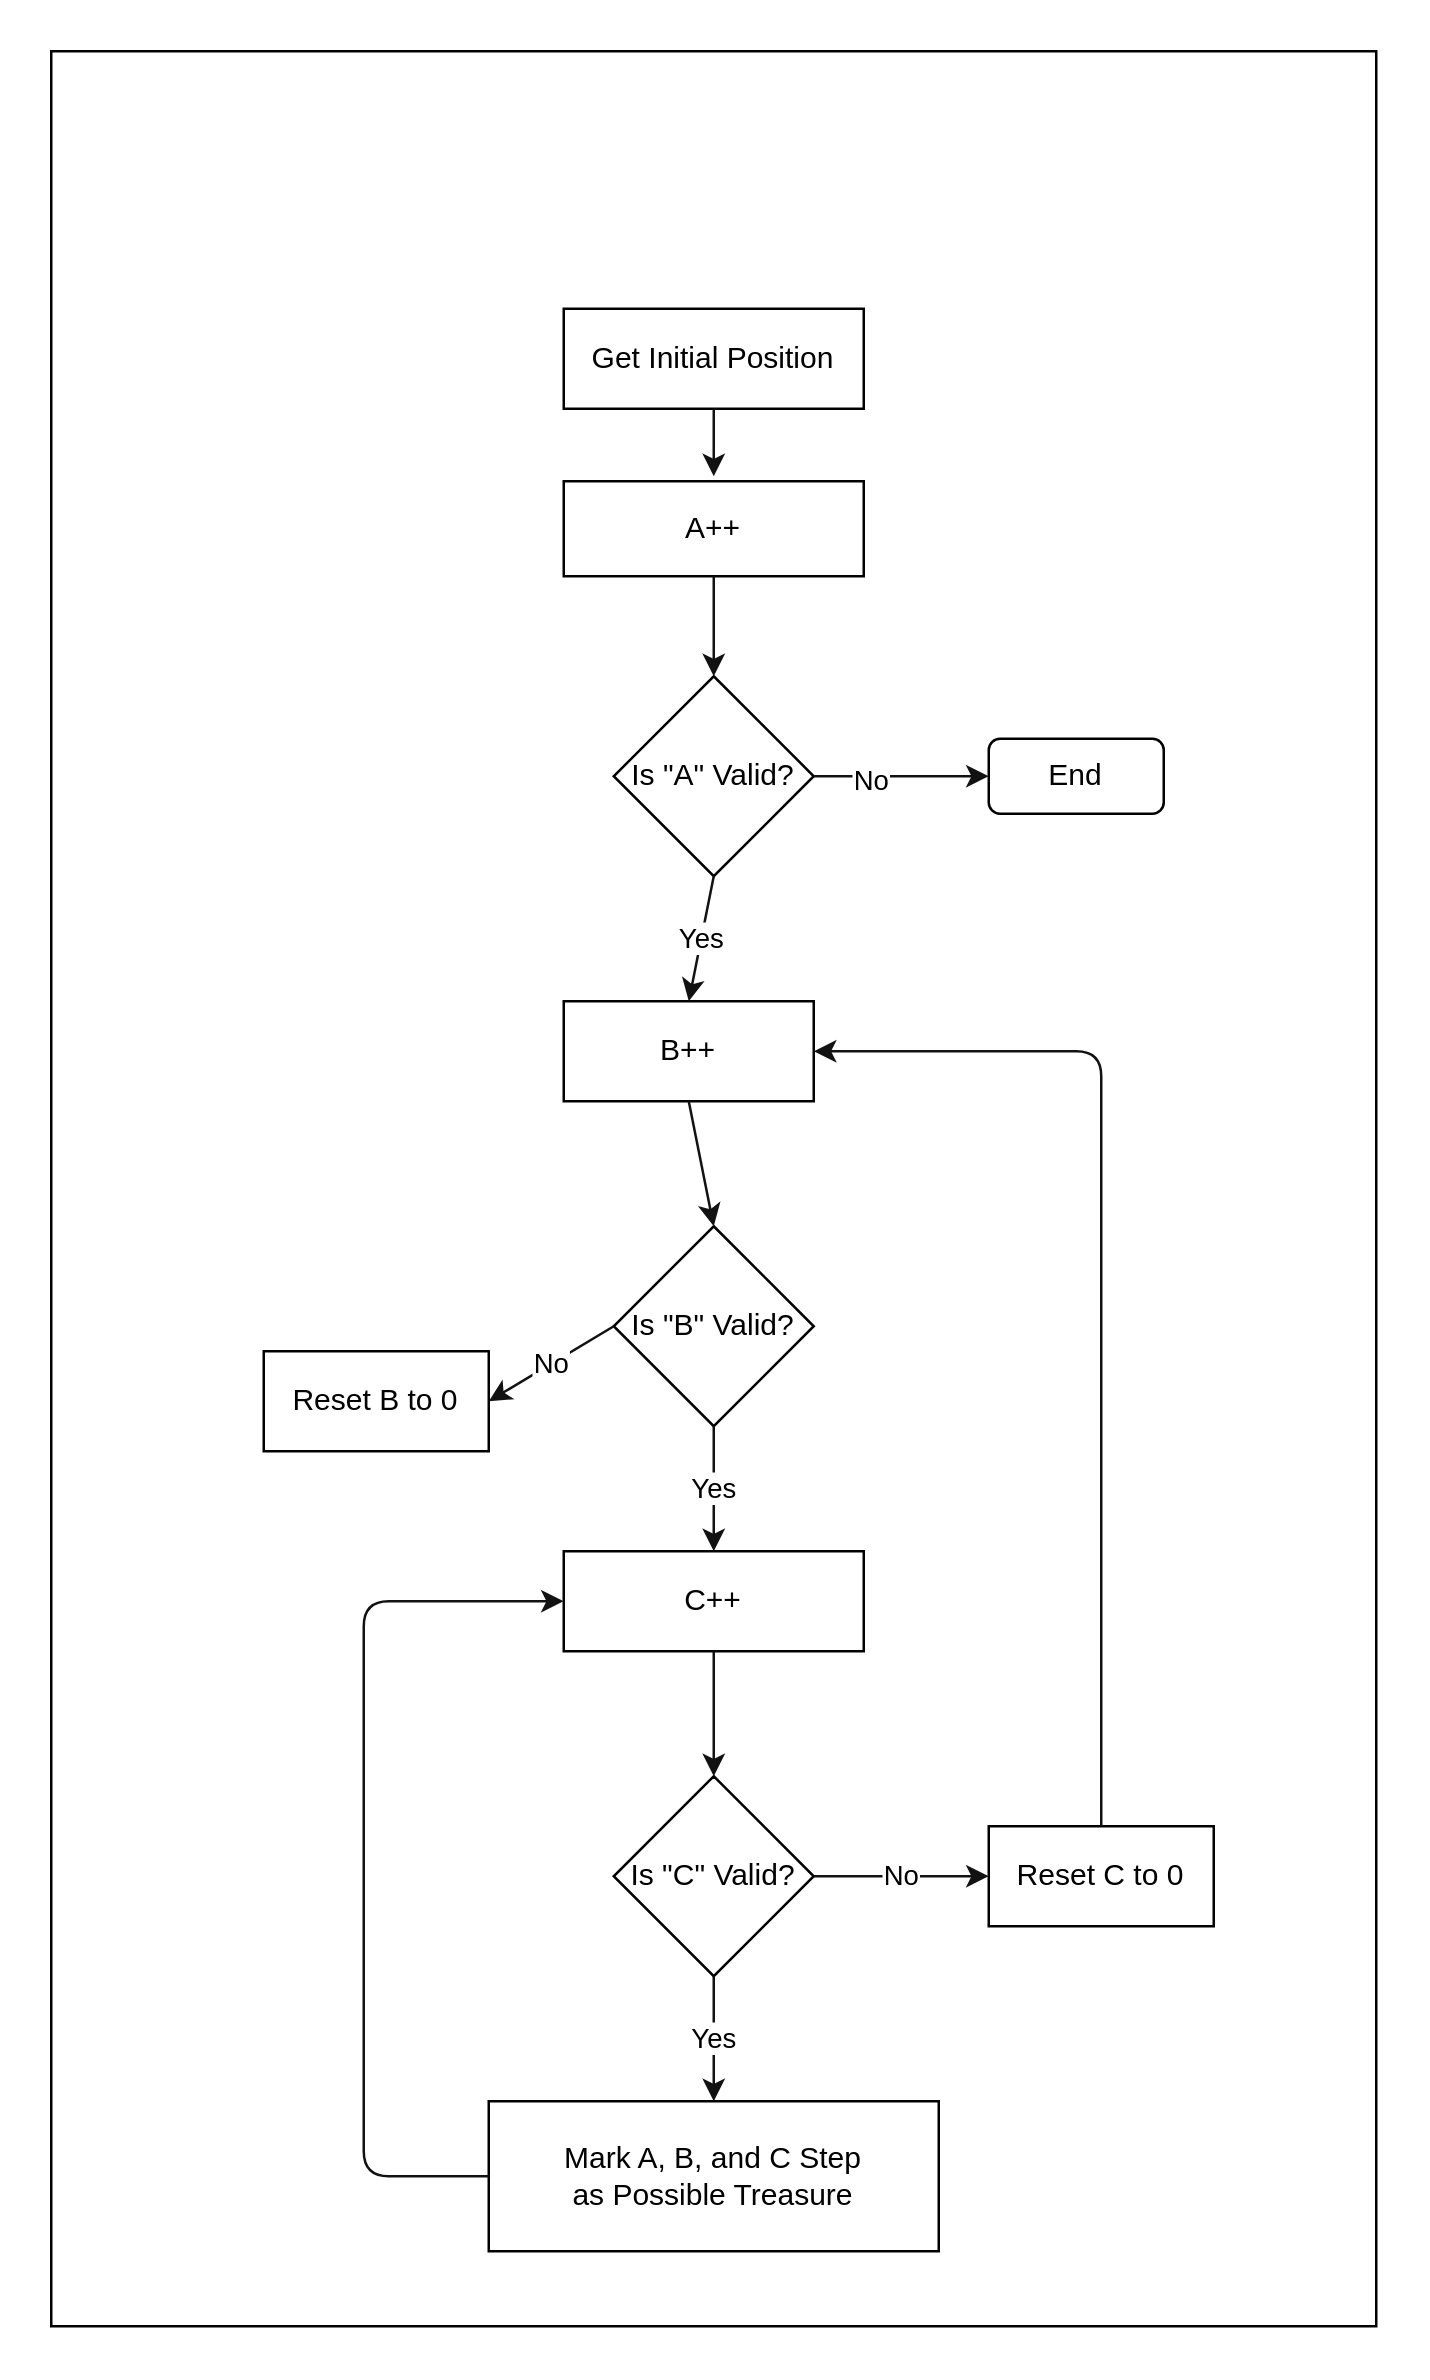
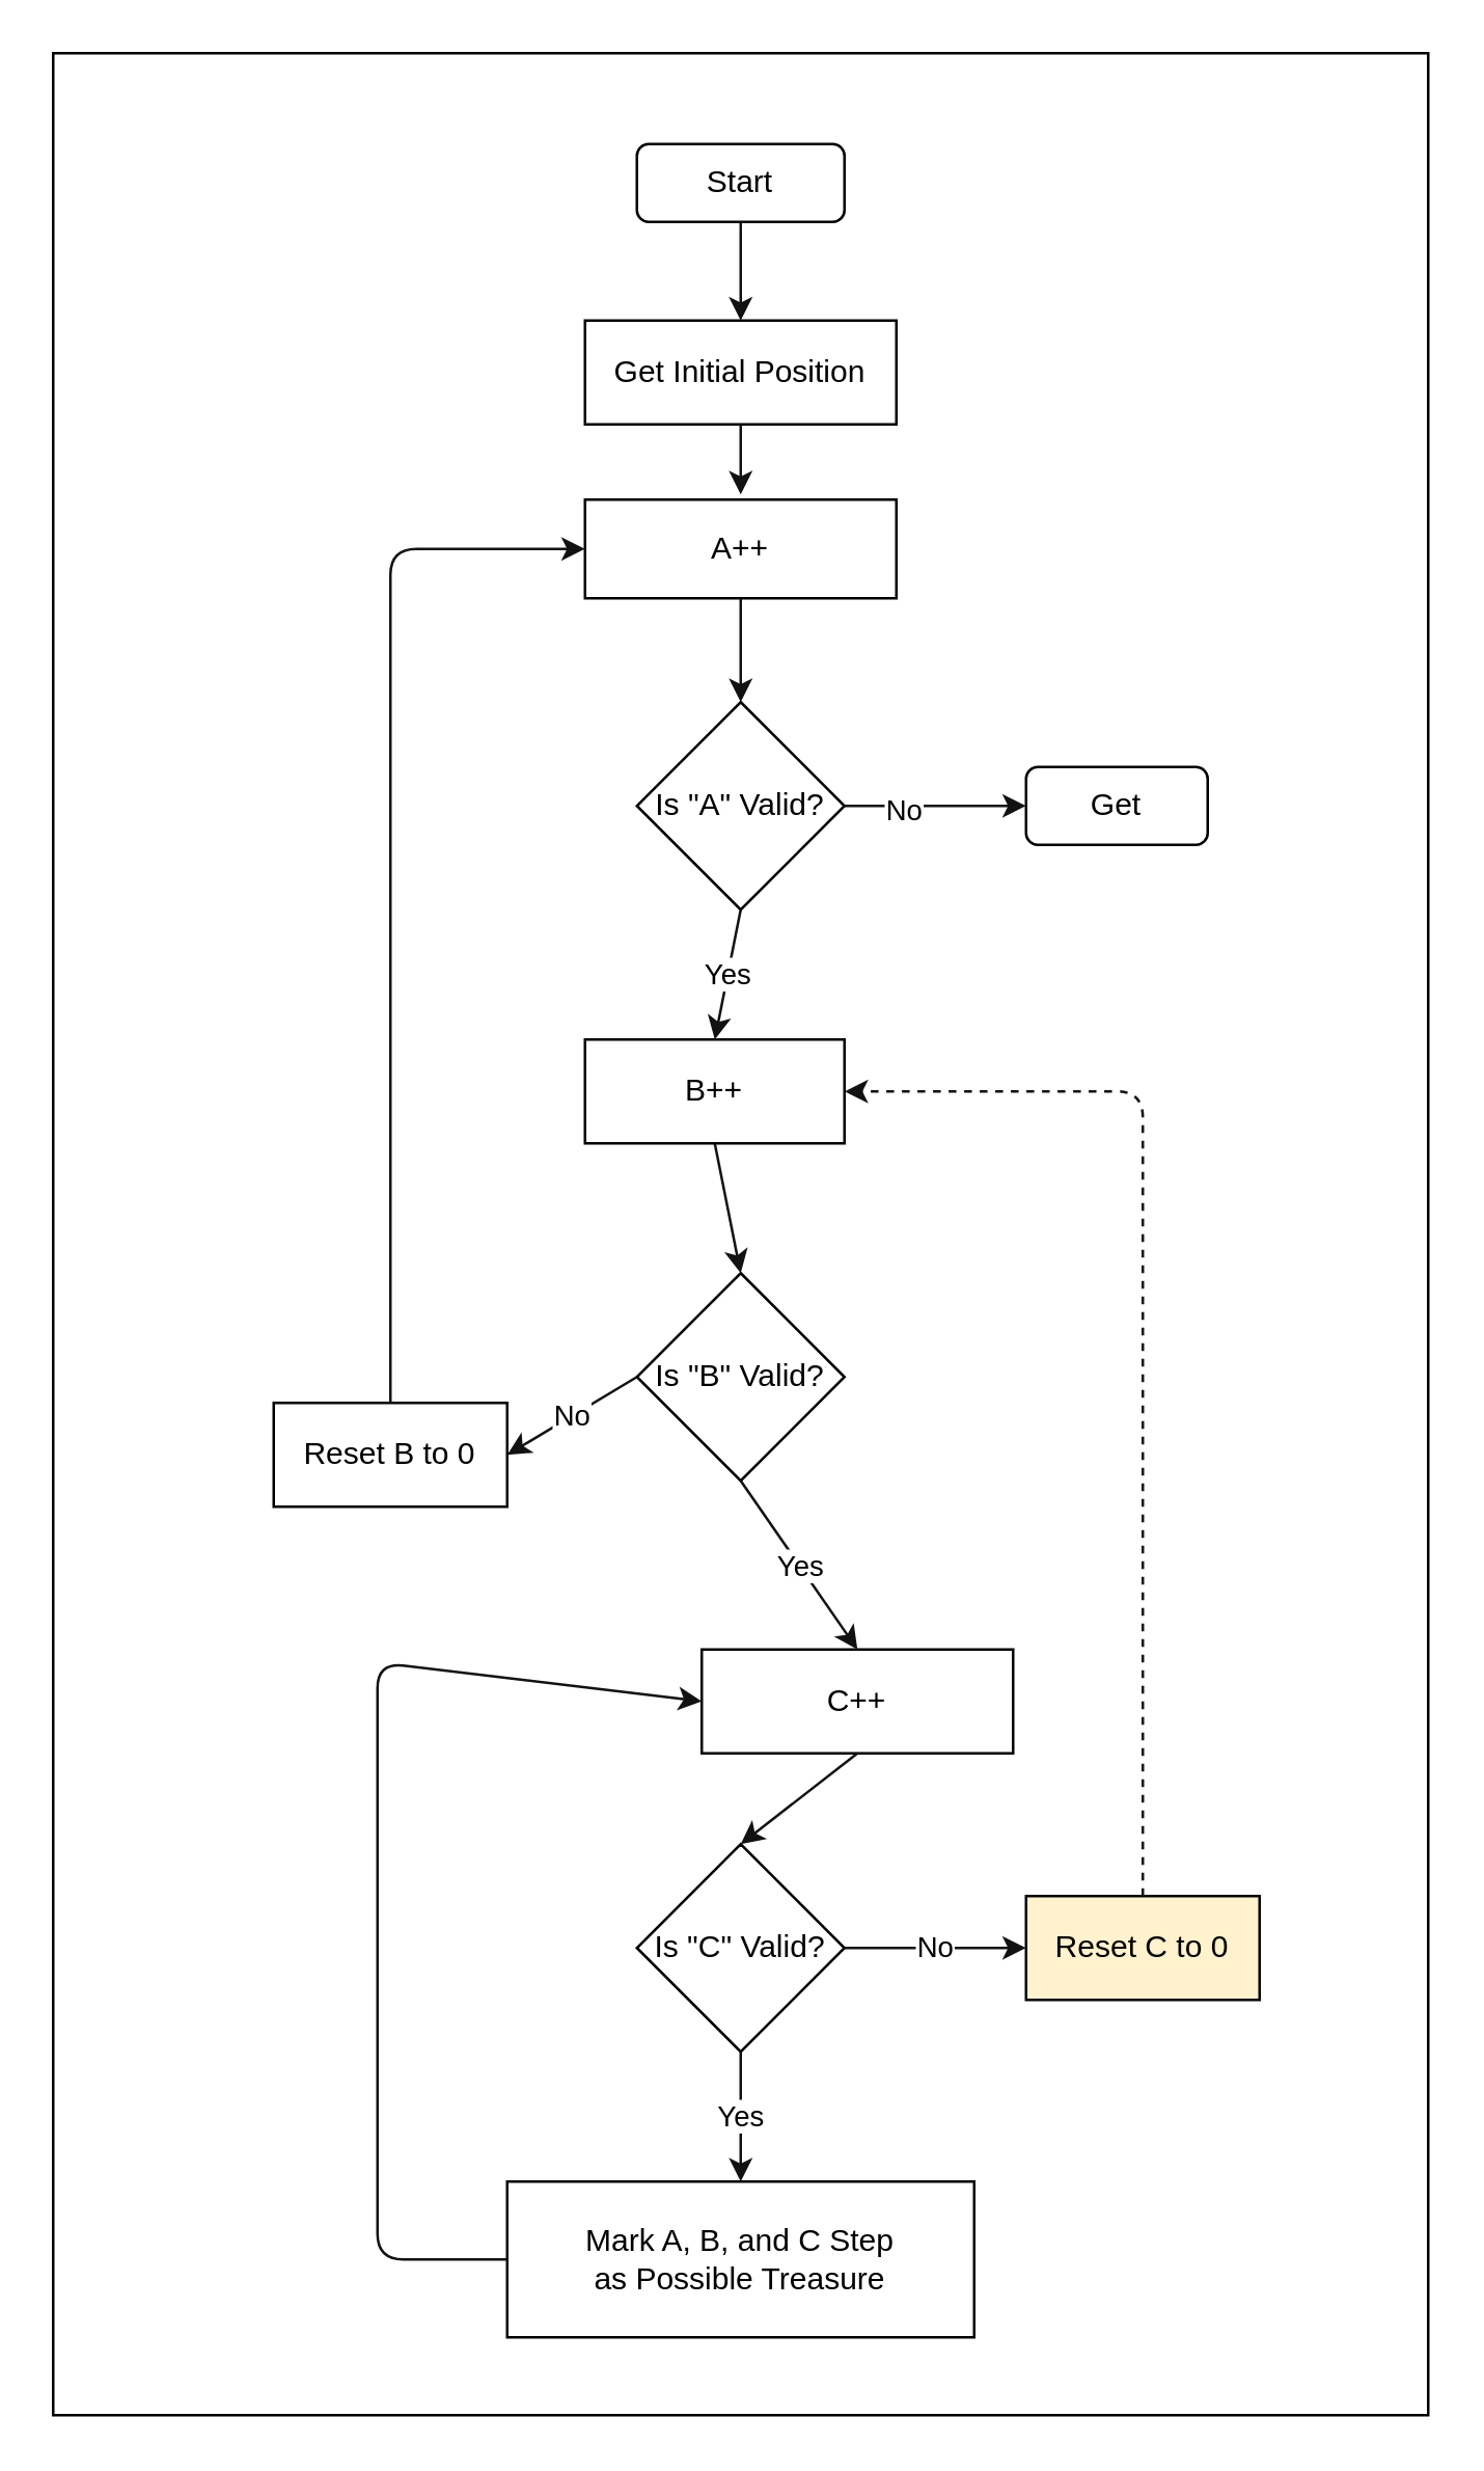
  <mxCell id="0" />
  <mxCell id="1" parent="0" />
  <mxCell id="2" value="" style="rounded=0;whiteSpace=wrap;html=1;fillColor=#FFFFFF;" parent="1" vertex="1"><mxGeometry x="20" y="20" width="530" height="910" as="geometry" /></mxCell>
- <mxCell id="3" value="End" style="rounded=1;whiteSpace=wrap;html=1;" parent="1" vertex="1"><mxGeometry x="395" y="295" width="70" height="30" as="geometry" /></mxCell>
+ <mxCell id="3" value="Get" style="rounded=1;whiteSpace=wrap;html=1;" parent="1" vertex="1"><mxGeometry x="395" y="295" width="70" height="30" as="geometry" /></mxCell>
+ <mxCell id="4" value="" style="endArrow=classic;html=1;entryX=0.5;entryY=0;entryDx=0;entryDy=0;strokeColor=#121212;" parent="1" source="29" target="5" edge="1"><mxGeometry width="50" height="50" relative="1" as="geometry"><mxPoint x="285" y="53" as="sourcePoint" /><mxPoint x="285" y="87" as="targetPoint" /></mxGeometry></mxCell>
  <mxCell id="5" value="Get Initial Position" style="rounded=0;whiteSpace=wrap;html=1;" parent="1" vertex="1"><mxGeometry x="225" y="123" width="120" height="40" as="geometry" /></mxCell>
  <mxCell id="6" value="A++" style="rounded=0;whiteSpace=wrap;html=1;" parent="1" vertex="1"><mxGeometry x="225" y="192" width="120" height="38" as="geometry" /></mxCell>
  <mxCell id="7" value="" style="endArrow=classic;html=1;strokeColor=#121212;exitX=0.5;exitY=1;exitDx=0;exitDy=0;" parent="1" source="5" edge="1"><mxGeometry width="50" height="50" relative="1" as="geometry"><mxPoint x="175" y="170" as="sourcePoint" /><mxPoint x="285" y="190" as="targetPoint" /></mxGeometry></mxCell>
  <mxCell id="8" value="" style="endArrow=classic;html=1;strokeColor=#121212;exitX=0.5;exitY=1;exitDx=0;exitDy=0;entryX=0.5;entryY=0;entryDx=0;entryDy=0;" parent="1" source="6" target="9" edge="1"><mxGeometry width="50" height="50" relative="1" as="geometry"><mxPoint x="305" y="73" as="sourcePoint" /><mxPoint x="395" y="290" as="targetPoint" /></mxGeometry></mxCell>
  <mxCell id="9" value="Is &quot;A&quot; Valid?" style="rhombus;whiteSpace=wrap;html=1;" parent="1" vertex="1"><mxGeometry x="245" y="270" width="80" height="80" as="geometry" /></mxCell>
  <mxCell id="10" value="B++" style="rounded=0;whiteSpace=wrap;html=1;" parent="1" vertex="1"><mxGeometry x="225" y="400" width="100" height="40" as="geometry" /></mxCell>
  <mxCell id="11" value="Yes" style="endArrow=classic;html=1;strokeColor=#121212;exitX=0.5;exitY=1;exitDx=0;exitDy=0;entryX=0.5;entryY=0;entryDx=0;entryDy=0;" parent="1" source="9" target="10" edge="1"><mxGeometry width="50" height="50" relative="1" as="geometry"><mxPoint x="295" y="262" as="sourcePoint" /><mxPoint x="295" y="300" as="targetPoint" /></mxGeometry></mxCell>
  <mxCell id="12" value="Is &quot;B&quot; Valid?" style="rhombus;whiteSpace=wrap;html=1;" parent="1" vertex="1"><mxGeometry x="245" y="490" width="80" height="80" as="geometry" /></mxCell>
  <mxCell id="13" value="" style="endArrow=classic;html=1;strokeColor=#121212;exitX=0.5;exitY=1;exitDx=0;exitDy=0;entryX=0.5;entryY=0;entryDx=0;entryDy=0;" parent="1" source="10" target="12" edge="1"><mxGeometry width="50" height="50" relative="1" as="geometry"><mxPoint x="295" y="380" as="sourcePoint" /><mxPoint x="295" y="420" as="targetPoint" /></mxGeometry></mxCell>
- <mxCell id="14" value="C++" style="rounded=0;whiteSpace=wrap;html=1;" parent="1" vertex="1"><mxGeometry x="225" y="620" width="120" height="40" as="geometry" /></mxCell>
+ <mxCell id="14" value="C++" style="rounded=0;whiteSpace=wrap;html=1;" parent="1" vertex="1"><mxGeometry x="270" y="635" width="120" height="40" as="geometry" /></mxCell>
  <mxCell id="15" value="Yes" style="endArrow=classic;html=1;strokeColor=#121212;entryX=0.5;entryY=0;entryDx=0;entryDy=0;exitX=0.5;exitY=1;exitDx=0;exitDy=0;" parent="1" source="12" target="14" edge="1"><mxGeometry width="50" height="50" relative="1" as="geometry"><mxPoint x="355" y="590" as="sourcePoint" /><mxPoint x="295" y="520" as="targetPoint" /></mxGeometry></mxCell>
  <mxCell id="16" value="Is &quot;C&quot; Valid?" style="rhombus;whiteSpace=wrap;html=1;" parent="1" vertex="1"><mxGeometry x="245" y="710" width="80" height="80" as="geometry" /></mxCell>
  <mxCell id="17" value="&lt;div&gt;Mark A, B, and C Step&lt;/div&gt;&lt;div&gt;as Possible Treasure&lt;/div&gt;" style="rounded=0;whiteSpace=wrap;html=1;" parent="1" vertex="1"><mxGeometry x="195" y="840" width="180" height="60" as="geometry" /></mxCell>
  <mxCell id="18" value="Yes" style="endArrow=classic;html=1;strokeColor=#121212;entryX=0.5;entryY=0;entryDx=0;entryDy=0;exitX=0.5;exitY=1;exitDx=0;exitDy=0;" parent="1" source="16" target="17" edge="1"><mxGeometry width="50" height="50" relative="1" as="geometry"><mxPoint x="295" y="600" as="sourcePoint" /><mxPoint x="295" y="640" as="targetPoint" /></mxGeometry></mxCell>
  <mxCell id="19" value="" style="endArrow=classic;html=1;strokeColor=#121212;entryX=0.5;entryY=0;entryDx=0;entryDy=0;exitX=0.5;exitY=1;exitDx=0;exitDy=0;" parent="1" source="14" target="16" edge="1"><mxGeometry width="50" height="50" relative="1" as="geometry"><mxPoint x="305" y="610" as="sourcePoint" /><mxPoint x="305" y="650" as="targetPoint" /></mxGeometry></mxCell>
  <mxCell id="20" value="No" style="endArrow=classic;html=1;strokeColor=#121212;entryX=0;entryY=0.5;entryDx=0;entryDy=0;exitX=1;exitY=0.5;exitDx=0;exitDy=0;" parent="1" source="16" target="22" edge="1"><mxGeometry width="50" height="50" relative="1" as="geometry"><mxPoint x="455" y="750" as="sourcePoint" /><mxPoint x="455" y="790" as="targetPoint" /></mxGeometry></mxCell>
  <mxCell id="21" value="" style="endArrow=classic;html=1;strokeColor=#121212;entryX=0;entryY=0.5;entryDx=0;entryDy=0;exitX=0;exitY=0.5;exitDx=0;exitDy=0;" parent="1" source="17" target="14" edge="1"><mxGeometry width="50" height="50" relative="1" as="geometry"><mxPoint x="305" y="610" as="sourcePoint" /><mxPoint x="305" y="650" as="targetPoint" /><Array as="points"><mxPoint x="145" y="870" /><mxPoint x="145" y="640" /></Array></mxGeometry></mxCell>
- <mxCell id="22" value="&lt;div&gt;Reset C &lt;span&gt;to 0&lt;/span&gt;&lt;/div&gt;" style="rounded=0;whiteSpace=wrap;html=1;" parent="1" vertex="1"><mxGeometry x="395" y="730" width="90" height="40" as="geometry" /></mxCell>
+ <mxCell id="22" value="&lt;div&gt;Reset C &lt;span&gt;to 0&lt;/span&gt;&lt;/div&gt;" style="rounded=0;whiteSpace=wrap;html=1;fillColor=#fff2cc;" parent="1" vertex="1"><mxGeometry x="395" y="730" width="90" height="40" as="geometry" /></mxCell>
  <mxCell id="23" value="No" style="endArrow=classic;html=1;strokeColor=#121212;exitX=0;exitY=0.5;exitDx=0;exitDy=0;entryX=1;entryY=0.5;entryDx=0;entryDy=0;" parent="1" source="12" target="25" edge="1"><mxGeometry width="50" height="50" relative="1" as="geometry"><mxPoint x="295" y="580" as="sourcePoint" /><mxPoint x="125" y="390" as="targetPoint" /></mxGeometry></mxCell>
- <mxCell id="24" value="" style="endArrow=classic;html=1;strokeColor=#121212;entryX=1;entryY=0.5;entryDx=0;entryDy=0;exitX=0.5;exitY=0;exitDx=0;exitDy=0;" parent="1" source="22" target="10" edge="1"><mxGeometry width="50" height="50" relative="1" as="geometry"><mxPoint x="305" y="590" as="sourcePoint" /><mxPoint x="305" y="640" as="targetPoint" /><Array as="points"><mxPoint x="440" y="420" /></Array></mxGeometry></mxCell>
+ <mxCell id="24" value="" style="endArrow=classic;html=1;strokeColor=#121212;entryX=1;entryY=0.5;entryDx=0;entryDy=0;exitX=0.5;exitY=0;exitDx=0;exitDy=0;dashed=1;" parent="1" source="22" target="10" edge="1"><mxGeometry width="50" height="50" relative="1" as="geometry"><mxPoint x="305" y="590" as="sourcePoint" /><mxPoint x="305" y="640" as="targetPoint" /><Array as="points"><mxPoint x="440" y="420" /></Array></mxGeometry></mxCell>
  <mxCell id="25" value="&lt;div&gt;Reset B&amp;nbsp;&lt;span&gt;to 0&lt;/span&gt;&lt;/div&gt;" style="rounded=0;whiteSpace=wrap;html=1;" parent="1" vertex="1"><mxGeometry x="105" y="540" width="90" height="40" as="geometry" /></mxCell>
+ <mxCell id="26" value="" style="endArrow=classic;html=1;strokeColor=#121212;exitX=0.5;exitY=0;exitDx=0;exitDy=0;entryX=0;entryY=0.5;entryDx=0;entryDy=0;" parent="1" source="25" target="6" edge="1"><mxGeometry width="50" height="50" relative="1" as="geometry"><mxPoint x="295" y="450" as="sourcePoint" /><mxPoint x="295" y="500" as="targetPoint" /><Array as="points"><mxPoint x="150" y="211" /></Array></mxGeometry></mxCell>
  <mxCell id="27" value="" style="endArrow=classic;html=1;strokeColor=#121212;exitX=1;exitY=0.5;exitDx=0;exitDy=0;entryX=0;entryY=0.5;entryDx=0;entryDy=0;" parent="1" source="9" target="3" edge="1"><mxGeometry width="50" height="50" relative="1" as="geometry"><mxPoint x="295" y="240" as="sourcePoint" /><mxPoint x="425" y="310" as="targetPoint" /></mxGeometry></mxCell>
  <mxCell id="28" value="No" style="edgeLabel;html=1;align=center;verticalAlign=middle;resizable=0;points=[];" parent="27" vertex="1" connectable="0"><mxGeometry x="-0.36" y="-1" relative="1" as="geometry"><mxPoint as="offset" /></mxGeometry></mxCell>
+ <mxCell id="29" value="Start" style="rounded=1;whiteSpace=wrap;html=1;" parent="1" vertex="1"><mxGeometry x="245" y="55" width="80" height="30" as="geometry" /></mxCell>
